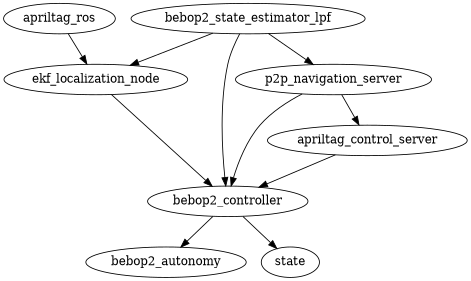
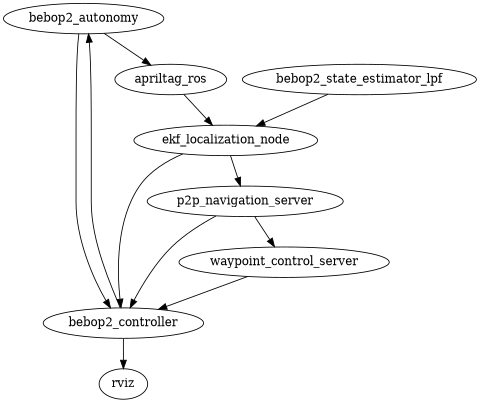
  digraph {
    fontname="DejaVu Serif"
    node [fontname="DejaVu Serif"]
    edge [fontname="DejaVu Serif"]
    bebop2_autonomy
    bebop2_controller
    apriltag_ros
-   rviz [label=state]
+   rviz
    ekf_localization_node
    bebop2_state_estimator_lpf
    p2p_navigation_server
-   waypoint_control_server [label=apriltag_control_server]
-   bebop2_state_estimator_lpf -> bebop2_controller
+   waypoint_control_server
+   bebop2_autonomy -> bebop2_controller
+   bebop2_autonomy -> apriltag_ros
    bebop2_controller -> bebop2_autonomy
    bebop2_controller -> rviz
    apriltag_ros -> ekf_localization_node
    ekf_localization_node -> bebop2_controller
-   bebop2_state_estimator_lpf -> p2p_navigation_server
+   ekf_localization_node -> p2p_navigation_server
    bebop2_state_estimator_lpf -> ekf_localization_node
    p2p_navigation_server -> bebop2_controller
    p2p_navigation_server -> waypoint_control_server
    waypoint_control_server -> bebop2_controller
  }
